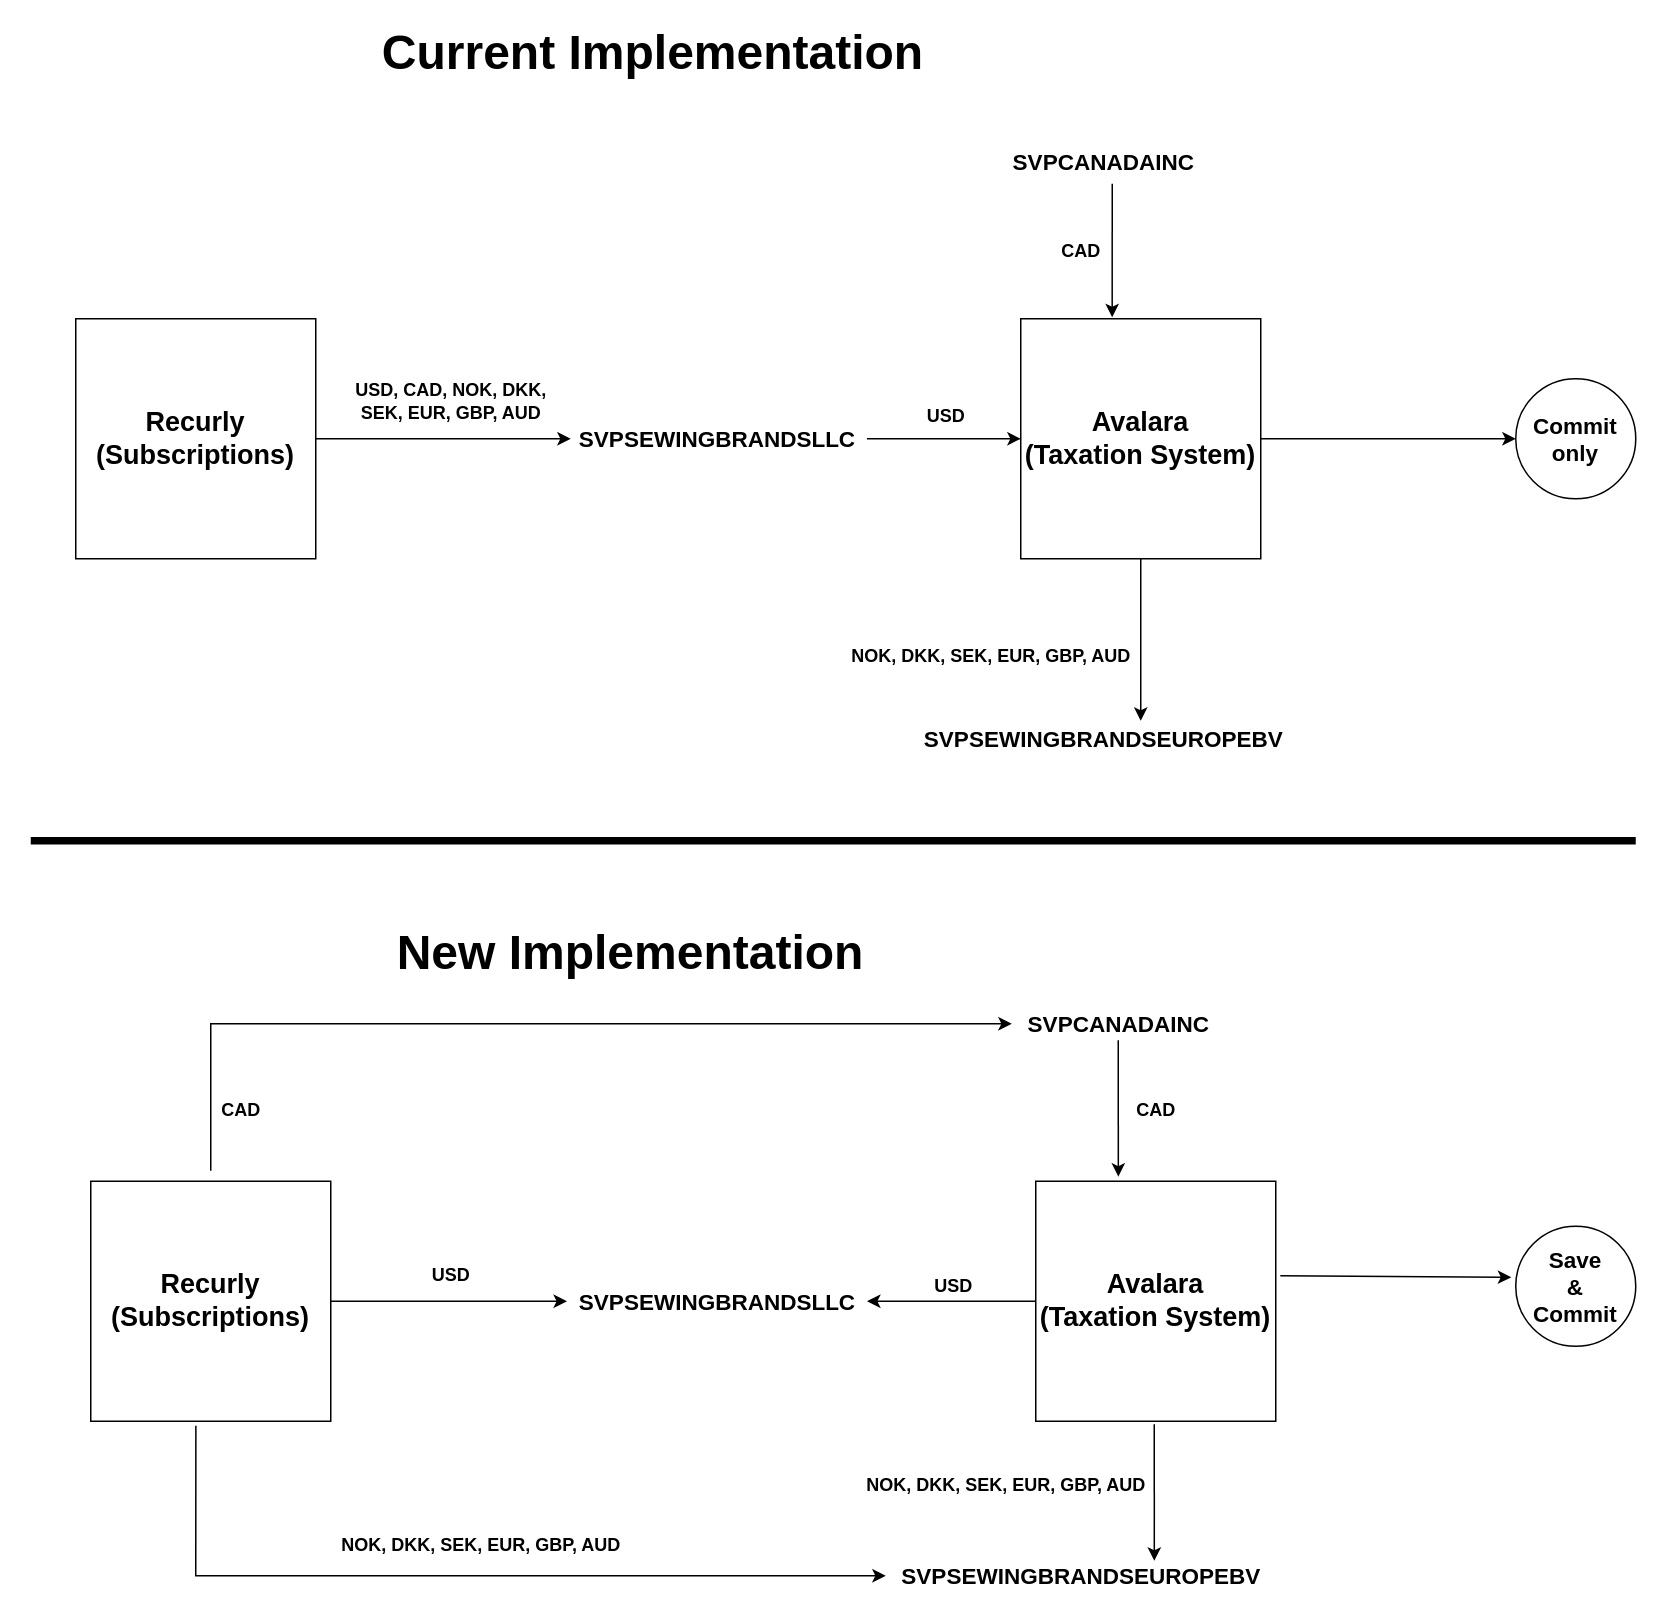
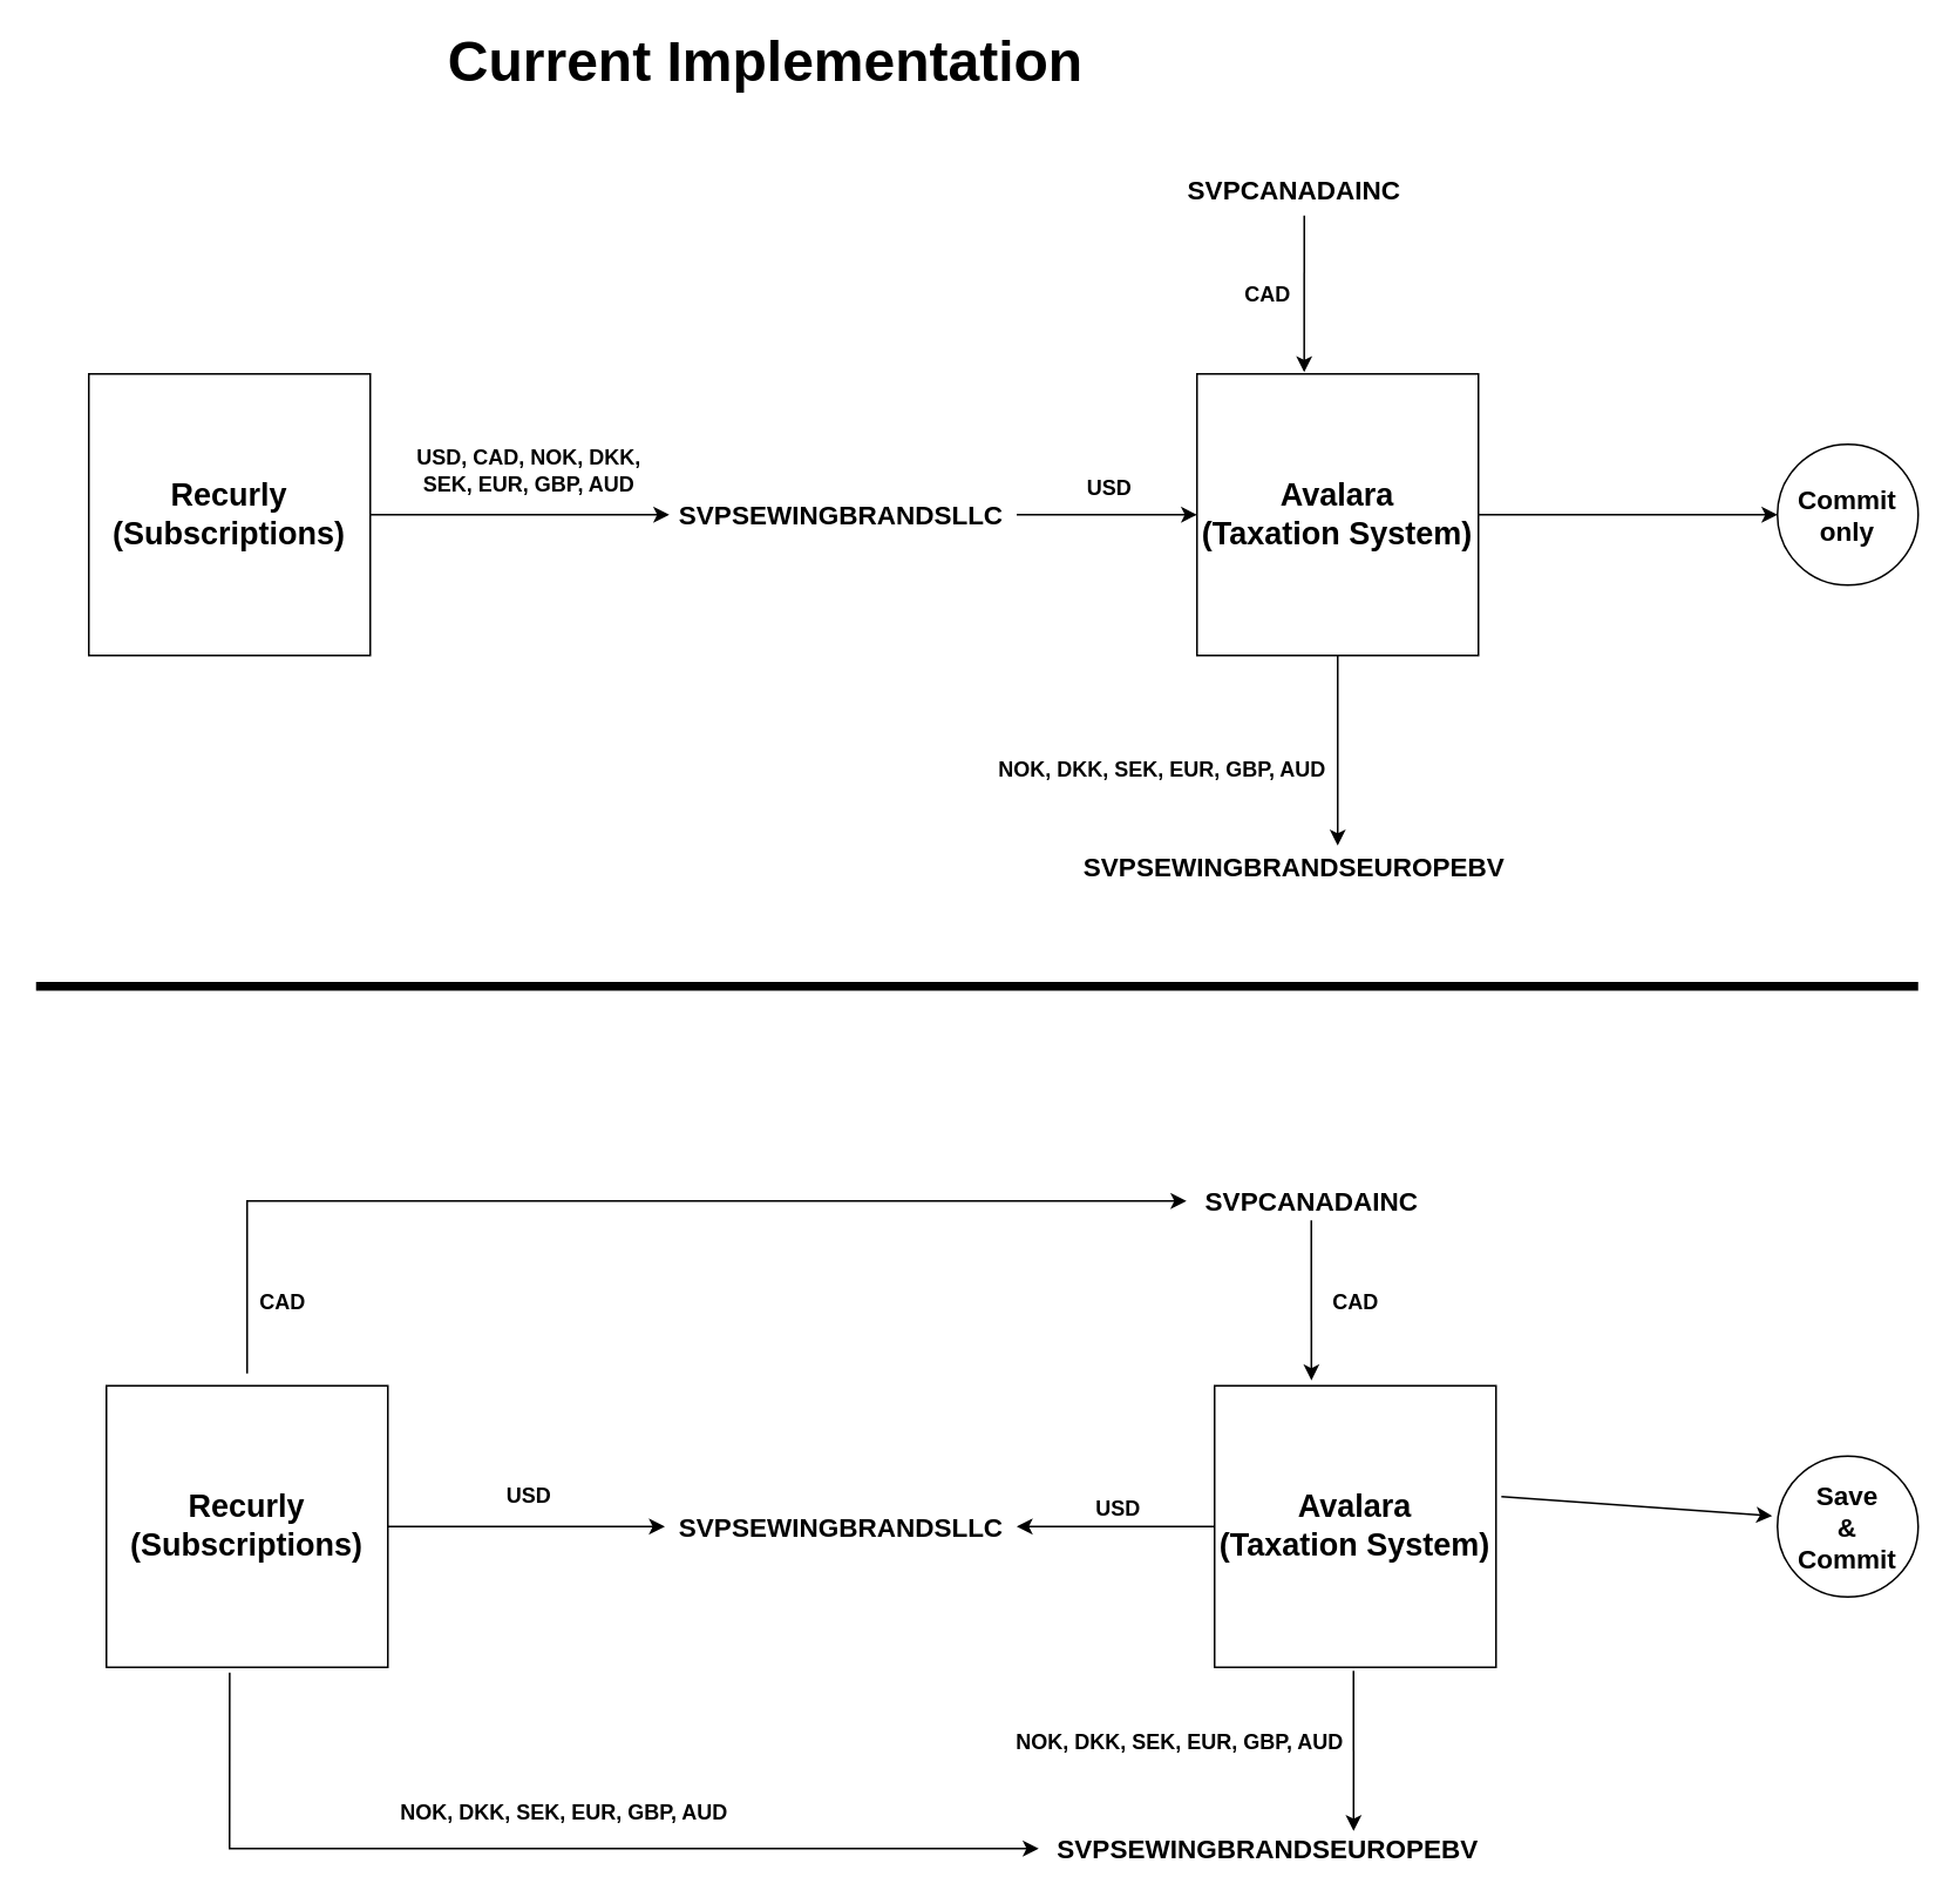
  <mxCell id="0" />
  <mxCell id="1" parent="0" />
  <mxCell id="2" value="&lt;font style=&quot;font-size: 18px;&quot;&gt;&lt;b&gt;Avalara&lt;br&gt;(Taxation System)&lt;/b&gt;&lt;/font&gt;" style="whiteSpace=wrap;html=1;aspect=fixed;" vertex="1" parent="1"><mxGeometry x="680" y="212" width="160" height="160" as="geometry" /></mxCell>
  <mxCell id="3" value="Current Implementation" style="text;html=1;strokeColor=none;fillColor=none;align=center;verticalAlign=middle;whiteSpace=wrap;rounded=0;spacing=2;fontSize=32;fontStyle=1" vertex="1" parent="1"><mxGeometry x="225" y="20" width="420" height="30" as="geometry" /></mxCell>
  <mxCell id="4" value="&lt;font style=&quot;font-size: 18px;&quot;&gt;&lt;b&gt;Recurly&lt;br&gt;(Subscriptions)&lt;br&gt;&lt;/b&gt;&lt;/font&gt;" style="whiteSpace=wrap;html=1;aspect=fixed;" vertex="1" parent="1"><mxGeometry x="50" y="212" width="160" height="160" as="geometry" /></mxCell>
  <mxCell id="5" value="SVPSEWINGBRANDSLLC" style="text;html=1;strokeColor=none;fillColor=none;align=center;verticalAlign=middle;whiteSpace=wrap;rounded=0;fontSize=15;fontStyle=1" vertex="1" parent="1"><mxGeometry x="377.5" y="277" width="200" height="30" as="geometry" /></mxCell>
  <mxCell id="6" value="CAD" style="text;html=1;align=center;verticalAlign=middle;resizable=0;points=[];autosize=1;strokeColor=none;fillColor=none;fontSize=12;rotation=0;fontStyle=1" vertex="1" parent="1"><mxGeometry x="700" y="157" width="40" height="20" as="geometry" /></mxCell>
  <mxCell id="7" value="SVPSEWINGBRANDSEUROPEBV" style="text;html=1;align=center;verticalAlign=middle;resizable=0;points=[];autosize=1;strokeColor=none;fillColor=none;fontSize=15;fontStyle=1" vertex="1" parent="1"><mxGeometry x="610" y="482" width="250" height="20" as="geometry" /></mxCell>
  <mxCell id="8" value="SVPCANADAINC" style="text;html=1;align=center;verticalAlign=middle;resizable=0;points=[];autosize=1;strokeColor=none;fillColor=none;fontSize=15;fontStyle=1" vertex="1" parent="1"><mxGeometry x="665" y="97" width="140" height="20" as="geometry" /></mxCell>
  <mxCell id="9" value="USD" style="text;html=1;align=center;verticalAlign=middle;resizable=0;points=[];autosize=1;strokeColor=none;fillColor=none;fontSize=12;fontStyle=1" vertex="1" parent="1"><mxGeometry x="610" y="267" width="40" height="20" as="geometry" /></mxCell>
  <mxCell id="10" value="NOK, DKK, SEK, EUR, GBP, AUD" style="text;html=1;align=center;verticalAlign=middle;resizable=0;points=[];autosize=1;strokeColor=none;fillColor=none;fontSize=12;fontStyle=1" vertex="1" parent="1"><mxGeometry x="560" y="427" width="200" height="20" as="geometry" /></mxCell>
  <mxCell id="11" value="&lt;font style=&quot;font-size: 18px;&quot;&gt;&lt;b&gt;Avalara&lt;br&gt;(Taxation System)&lt;/b&gt;&lt;/font&gt;" style="whiteSpace=wrap;html=1;aspect=fixed;" vertex="1" parent="1"><mxGeometry x="690" y="787" width="160" height="160" as="geometry" /></mxCell>
  <mxCell id="12" value="&lt;font style=&quot;font-size: 18px;&quot;&gt;&lt;b&gt;Recurly&lt;br&gt;(Subscriptions)&lt;br&gt;&lt;/b&gt;&lt;/font&gt;" style="whiteSpace=wrap;html=1;aspect=fixed;" vertex="1" parent="1"><mxGeometry x="60" y="787" width="160" height="160" as="geometry" /></mxCell>
  <mxCell id="13" value="SVPSEWINGBRANDSEUROPEBV" style="text;html=1;align=center;verticalAlign=middle;resizable=0;points=[];autosize=1;strokeColor=none;fillColor=none;fontSize=15;fontStyle=1" vertex="1" parent="1"><mxGeometry x="595" y="1040" width="250" height="20" as="geometry" /></mxCell>
  <mxCell id="14" value="SVPCANADAINC" style="text;html=1;align=center;verticalAlign=middle;resizable=0;points=[];autosize=1;strokeColor=none;fillColor=none;fontSize=15;fontStyle=1" vertex="1" parent="1"><mxGeometry x="675" y="672" width="140" height="20" as="geometry" /></mxCell>
- <mxCell id="15" value="New Implementation" style="text;html=1;strokeColor=none;fillColor=none;align=center;verticalAlign=middle;whiteSpace=wrap;rounded=0;spacing=2;fontSize=32;fontStyle=1" vertex="1" parent="1"><mxGeometry x="210" y="620" width="420" height="30" as="geometry" /></mxCell>
  <mxCell id="16" value="" style="endArrow=none;html=1;rounded=0;fontSize=17;fontStyle=0;strokeWidth=5;" edge="1" parent="1"><mxGeometry width="50" height="50" relative="1" as="geometry"><mxPoint y="560" as="sourcePoint" x="20" /><mxPoint x="1090" y="560" as="targetPoint" /></mxGeometry></mxCell>
  <mxCell id="17" value="SVPSEWINGBRANDSLLC" style="text;html=1;strokeColor=none;fillColor=none;align=center;verticalAlign=middle;whiteSpace=wrap;rounded=0;fontSize=15;fontStyle=1" vertex="1" parent="1"><mxGeometry x="377.5" y="852" width="200" height="30" as="geometry" /></mxCell>
  <mxCell id="18" value="USD" style="text;html=1;align=center;verticalAlign=middle;resizable=0;points=[];autosize=1;strokeColor=none;fillColor=none;fontSize=12;fontStyle=1" vertex="1" parent="1"><mxGeometry x="615" y="847" width="40" height="20" as="geometry" /></mxCell>
  <mxCell id="19" value="USD" style="text;html=1;align=center;verticalAlign=middle;resizable=0;points=[];autosize=1;strokeColor=none;fillColor=none;fontSize=12;fontStyle=1" vertex="1" parent="1"><mxGeometry x="280" y="840" width="40" height="20" as="geometry" /></mxCell>
  <mxCell id="20" value="CAD" style="text;html=1;align=center;verticalAlign=middle;resizable=0;points=[];autosize=1;strokeColor=none;fillColor=none;fontSize=12;fontStyle=1" vertex="1" parent="1"><mxGeometry x="750" y="730" width="40" height="20" as="geometry" /></mxCell>
  <mxCell id="21" value="" style="endArrow=classic;html=1;rounded=0;fontSize=15;exitX=1;exitY=0.5;exitDx=0;exitDy=0;entryX=0;entryY=0.5;entryDx=0;entryDy=0;" edge="1" parent="1" source="12" target="17"><mxGeometry width="50" height="50" relative="1" as="geometry"><mxPoint x="260" y="920" as="sourcePoint" /><mxPoint x="310" y="870" as="targetPoint" /></mxGeometry></mxCell>
  <mxCell id="22" value="" style="endArrow=classic;html=1;rounded=0;fontSize=15;exitX=1;exitY=0.5;exitDx=0;exitDy=0;" edge="1" parent="1" source="4"><mxGeometry width="50" height="50" relative="1" as="geometry"><mxPoint x="280" y="292" as="sourcePoint" /><mxPoint x="380" y="292" as="targetPoint" /></mxGeometry></mxCell>
  <mxCell id="23" value="USD, CAD, NOK, DKK,&lt;br&gt;SEK, EUR, GBP, AUD" style="text;html=1;align=center;verticalAlign=middle;resizable=0;points=[];autosize=1;strokeColor=none;fillColor=none;fontSize=12;fontStyle=1" vertex="1" parent="1"><mxGeometry x="230" y="252" width="140" height="30" as="geometry" /></mxCell>
  <mxCell id="24" value="NOK, DKK, SEK, EUR, GBP, AUD" style="text;html=1;align=center;verticalAlign=middle;resizable=0;points=[];autosize=1;strokeColor=none;fillColor=none;fontSize=12;fontStyle=1" vertex="1" parent="1"><mxGeometry x="570" y="980" width="200" height="20" as="geometry" /></mxCell>
  <mxCell id="25" value="" style="endArrow=classic;html=1;rounded=0;fontSize=15;entryX=-0.007;entryY=0.5;entryDx=0;entryDy=0;entryPerimeter=0;" edge="1" parent="1" target="14"><mxGeometry width="50" height="50" relative="1" as="geometry"><mxPoint x="140" y="780" as="sourcePoint" /><mxPoint x="140" y="680" as="targetPoint" /><Array as="points"><mxPoint x="140" y="682" /></Array></mxGeometry></mxCell>
  <mxCell id="26" value="CAD" style="text;html=1;align=center;verticalAlign=middle;resizable=0;points=[];autosize=1;strokeColor=none;fillColor=none;fontSize=12;fontStyle=1" vertex="1" parent="1"><mxGeometry x="140" y="730" width="40" height="20" as="geometry" /></mxCell>
  <mxCell id="27" value="" style="endArrow=classic;html=1;rounded=0;fontSize=15;entryX=1;entryY=0.5;entryDx=0;entryDy=0;exitX=0;exitY=0.5;exitDx=0;exitDy=0;" edge="1" parent="1" source="11" target="17"><mxGeometry width="50" height="50" relative="1" as="geometry"><mxPoint x="680" y="900" as="sourcePoint" /><mxPoint x="640" y="900" as="targetPoint" /></mxGeometry></mxCell>
  <mxCell id="28" value="" style="endArrow=classic;html=1;rounded=0;fontSize=15;exitX=1;exitY=0.5;exitDx=0;exitDy=0;entryX=0;entryY=0.5;entryDx=0;entryDy=0;" edge="1" parent="1" source="5" target="2"><mxGeometry width="50" height="50" relative="1" as="geometry"><mxPoint x="630" y="322" as="sourcePoint" /><mxPoint x="630" y="382" as="targetPoint" /></mxGeometry></mxCell>
  <mxCell id="29" value="" style="endArrow=classic;html=1;rounded=0;fontSize=15;entryX=0.381;entryY=-0.006;entryDx=0;entryDy=0;entryPerimeter=0;" edge="1" parent="1" target="2"><mxGeometry width="50" height="50" relative="1" as="geometry"><mxPoint x="741" y="122" as="sourcePoint" /><mxPoint x="790" y="122" as="targetPoint" /></mxGeometry></mxCell>
  <mxCell id="30" value="" style="endArrow=classic;html=1;rounded=0;fontSize=15;entryX=0.6;entryY=-0.1;entryDx=0;entryDy=0;entryPerimeter=0;exitX=0.5;exitY=1;exitDx=0;exitDy=0;" edge="1" parent="1" source="2" target="7"><mxGeometry width="50" height="50" relative="1" as="geometry"><mxPoint x="760.04" y="382" as="sourcePoint" /><mxPoint x="760" y="471.04" as="targetPoint" /></mxGeometry></mxCell>
  <mxCell id="31" value="" style="endArrow=classic;html=1;rounded=0;fontSize=15;exitX=0.5;exitY=1.05;exitDx=0;exitDy=0;exitPerimeter=0;entryX=0.344;entryY=-0.019;entryDx=0;entryDy=0;entryPerimeter=0;" edge="1" parent="1" source="14" target="11"><mxGeometry width="50" height="50" relative="1" as="geometry"><mxPoint x="744.54" y="697.96" as="sourcePoint" /><mxPoint x="745" y="800" as="targetPoint" /></mxGeometry></mxCell>
  <mxCell id="32" value="" style="endArrow=classic;html=1;rounded=0;fontSize=15;exitX=0.5;exitY=1.05;exitDx=0;exitDy=0;exitPerimeter=0;entryX=0.344;entryY=-0.019;entryDx=0;entryDy=0;entryPerimeter=0;" edge="1" parent="1"><mxGeometry width="50" height="50" relative="1" as="geometry"><mxPoint x="769" y="949.04" as="sourcePoint" /><mxPoint x="769.04" y="1040" as="targetPoint" /></mxGeometry></mxCell>
  <mxCell id="33" value="" style="endArrow=classic;html=1;rounded=0;fontSize=15;exitX=0.438;exitY=1.019;exitDx=0;exitDy=0;exitPerimeter=0;" edge="1" parent="1" source="12"><mxGeometry width="50" height="50" relative="1" as="geometry"><mxPoint x="130" y="1030" as="sourcePoint" /><mxPoint x="590" y="1050" as="targetPoint" /><Array as="points"><mxPoint x="130" y="1050" /></Array></mxGeometry></mxCell>
  <mxCell id="34" value="NOK, DKK, SEK, EUR, GBP, AUD" style="text;html=1;align=center;verticalAlign=middle;resizable=0;points=[];autosize=1;strokeColor=none;fillColor=none;fontSize=12;fontStyle=1" vertex="1" parent="1"><mxGeometry x="220" y="1020" width="200" height="20" as="geometry" /></mxCell>
  <mxCell id="35" value="&lt;b&gt;Commit only&lt;/b&gt;" style="ellipse;whiteSpace=wrap;html=1;aspect=fixed;fontSize=15;" vertex="1" parent="1"><mxGeometry x="1010" y="252" width="80" height="80" as="geometry" /></mxCell>
- <mxCell id="36" value="Save&lt;br&gt;&amp;amp;&lt;br&gt;Commit" style="ellipse;whiteSpace=wrap;html=1;aspect=fixed;fontSize=15;fontStyle=1" vertex="1" parent="1"><mxGeometry x="1010" y="817" width="80" height="80" as="geometry" /></mxCell>
+ <mxCell id="36" value="Save&lt;br&gt;&amp;amp;&lt;br&gt;Commit" style="ellipse;whiteSpace=wrap;html=1;aspect=fixed;fontSize=15;fontStyle=1" vertex="1" parent="1"><mxGeometry x="1010" y="827" width="80" height="80" as="geometry" /></mxCell>
  <mxCell id="37" value="" style="endArrow=classic;html=1;rounded=0;fontSize=15;exitX=1.019;exitY=0.394;exitDx=0;exitDy=0;exitPerimeter=0;entryX=-0.037;entryY=0.425;entryDx=0;entryDy=0;entryPerimeter=0;" edge="1" parent="1" source="11" target="36"><mxGeometry width="50" height="50" relative="1" as="geometry"><mxPoint x="880" y="900" as="sourcePoint" /><mxPoint x="1000" y="850" as="targetPoint" /></mxGeometry></mxCell>
  <mxCell id="38" value="" style="endArrow=classic;html=1;rounded=0;fontSize=15;exitX=1;exitY=0.5;exitDx=0;exitDy=0;" edge="1" parent="1" source="2" target="35"><mxGeometry width="50" height="50" relative="1" as="geometry"><mxPoint x="870" y="332" as="sourcePoint" /><mxPoint x="920" y="282" as="targetPoint" /></mxGeometry></mxCell>
